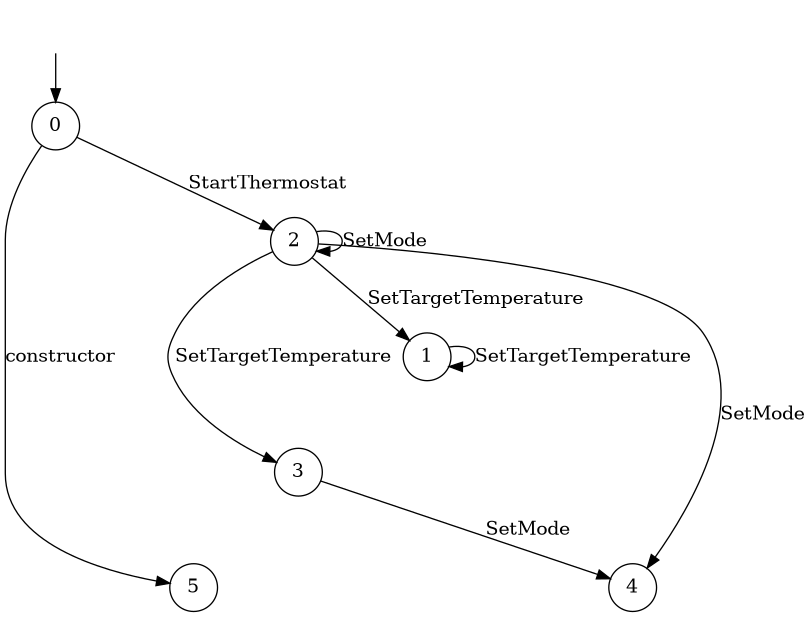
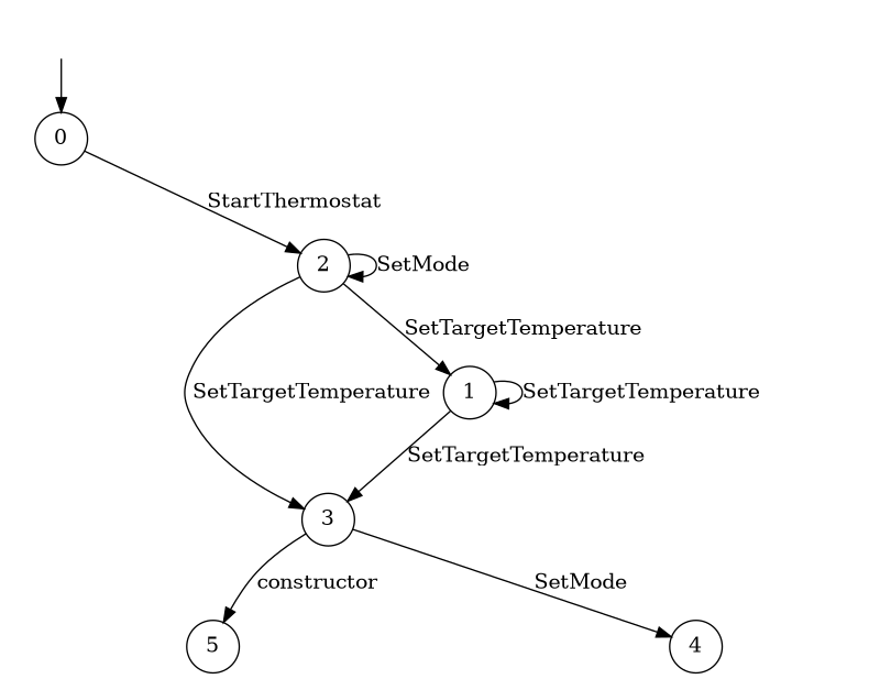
  digraph {
    rankdir=TB
    node [shape=circle]
    "" [shape=plaintext]
    n2 [label=0]
    n3 [label=5]
    n4 [label=2]
    n5 [label=4]
    n6 [label=3]
    n7 [label=1]
    "" -> n2
-   n2 -> n3 [label=constructor]
+   n6 -> n3 [label=constructor]
    n2 -> n4 [label=StartThermostat]
    n4 -> n4 [label=SetMode]
-   n4 -> n5 [label=SetMode]
    n4 -> n6 [label=SetTargetTemperature]
    n4 -> n7 [label=SetTargetTemperature]
    n6 -> n5 [label=SetMode]
+   n7 -> n6 [label=SetTargetTemperature]
    n7 -> n7 [label=SetTargetTemperature]
  }
